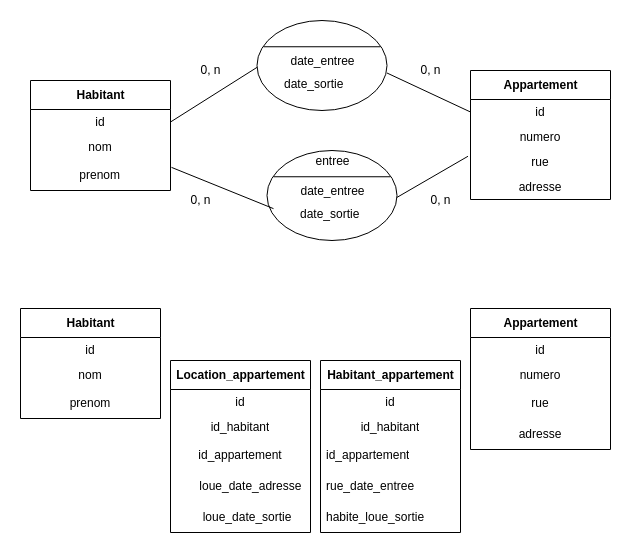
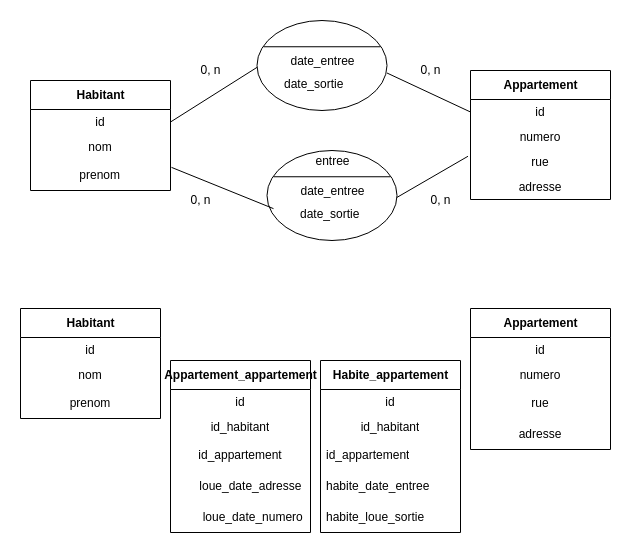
  <mxCell id="0" />
  <mxCell id="1" parent="0" />
  <mxCell id="2" value="Habitant" style="swimlane;fontStyle=1;align=center;verticalAlign=middle;childLayout=stackLayout;horizontal=1;startSize=29;horizontalStack=0;resizeParent=1;resizeParentMax=0;resizeLast=0;collapsible=0;marginBottom=0;html=1;" vertex="1" parent="1"><mxGeometry x="30" y="80" width="140" height="110" as="geometry" /></mxCell>
  <mxCell id="3" value="id" style="text;html=1;strokeColor=none;fillColor=none;align=center;verticalAlign=middle;spacingLeft=4;spacingRight=4;overflow=hidden;rotatable=0;points=[[0,0.5],[1,0.5]];portConstraint=eastwest;" vertex="1" parent="2"><mxGeometry y="29" width="140" height="25" as="geometry" /></mxCell>
  <mxCell id="4" value="nom" style="text;html=1;strokeColor=none;fillColor=none;align=center;verticalAlign=middle;spacingLeft=4;spacingRight=4;overflow=hidden;rotatable=0;points=[[0,0.5],[1,0.5]];portConstraint=eastwest;" vertex="1" parent="2"><mxGeometry y="54" width="140" height="25" as="geometry" /></mxCell>
  <mxCell id="5" value="&lt;div style=&quot;text-align: justify&quot;&gt;&amp;nbsp; &amp;nbsp; &amp;nbsp; &amp;nbsp; &amp;nbsp; &amp;nbsp; &amp;nbsp;prenom&lt;/div&gt;" style="text;html=1;strokeColor=none;fillColor=none;align=left;verticalAlign=middle;spacingLeft=4;spacingRight=4;overflow=hidden;rotatable=0;points=[[0,0.5],[1,0.5]];portConstraint=eastwest;" vertex="1" parent="2"><mxGeometry y="79" width="140" height="31" as="geometry" /></mxCell>
  <mxCell id="6" value="Appartement" style="swimlane;fontStyle=1;align=center;verticalAlign=middle;childLayout=stackLayout;horizontal=1;startSize=29;horizontalStack=0;resizeParent=1;resizeParentMax=0;resizeLast=0;collapsible=0;marginBottom=0;html=1;" vertex="1" parent="1"><mxGeometry x="470" y="70" width="140" height="129" as="geometry" /></mxCell>
  <mxCell id="7" value="id" style="text;html=1;strokeColor=none;fillColor=none;align=center;verticalAlign=middle;spacingLeft=4;spacingRight=4;overflow=hidden;rotatable=0;points=[[0,0.5],[1,0.5]];portConstraint=eastwest;" vertex="1" parent="6"><mxGeometry y="29" width="140" height="25" as="geometry" /></mxCell>
  <mxCell id="8" value="numero" style="text;html=1;strokeColor=none;fillColor=none;align=center;verticalAlign=middle;spacingLeft=4;spacingRight=4;overflow=hidden;rotatable=0;points=[[0,0.5],[1,0.5]];portConstraint=eastwest;" vertex="1" parent="6"><mxGeometry y="54" width="140" height="25" as="geometry" /></mxCell>
  <mxCell id="9" value="rue" style="text;html=1;strokeColor=none;fillColor=none;align=center;verticalAlign=middle;spacingLeft=4;spacingRight=4;overflow=hidden;rotatable=0;points=[[0,0.5],[1,0.5]];portConstraint=eastwest;" vertex="1" parent="6"><mxGeometry y="79" width="140" height="25" as="geometry" /></mxCell>
  <mxCell id="10" value="adresse" style="text;html=1;strokeColor=none;fillColor=none;align=center;verticalAlign=middle;spacingLeft=4;spacingRight=4;overflow=hidden;rotatable=0;points=[[0,0.5],[1,0.5]];portConstraint=eastwest;" vertex="1" parent="6"><mxGeometry y="104" width="140" height="25" as="geometry" /></mxCell>
  <mxCell id="11" value="0, n" style="text;html=1;resizable=0;autosize=1;align=center;verticalAlign=middle;points=[];fillColor=none;strokeColor=none;rounded=0;" vertex="1" parent="1"><mxGeometry x="180" y="190" width="40" height="20" as="geometry" /></mxCell>
  <mxCell id="12" value="0, n" style="text;html=1;resizable=0;autosize=1;align=center;verticalAlign=middle;points=[];fillColor=none;strokeColor=none;rounded=0;" vertex="1" parent="1"><mxGeometry x="420" y="190" width="40" height="20" as="geometry" /></mxCell>
  <mxCell id="13" value="Habitant" style="swimlane;fontStyle=1;align=center;verticalAlign=middle;childLayout=stackLayout;horizontal=1;startSize=29;horizontalStack=0;resizeParent=1;resizeParentMax=0;resizeLast=0;collapsible=0;marginBottom=0;html=1;" vertex="1" parent="1"><mxGeometry x="20" y="308" width="140" height="110" as="geometry" /></mxCell>
  <mxCell id="14" value="id" style="text;html=1;strokeColor=none;fillColor=none;align=center;verticalAlign=middle;spacingLeft=4;spacingRight=4;overflow=hidden;rotatable=0;points=[[0,0.5],[1,0.5]];portConstraint=eastwest;" vertex="1" parent="13"><mxGeometry y="29" width="140" height="25" as="geometry" /></mxCell>
  <mxCell id="15" value="nom" style="text;html=1;strokeColor=none;fillColor=none;align=center;verticalAlign=middle;spacingLeft=4;spacingRight=4;overflow=hidden;rotatable=0;points=[[0,0.5],[1,0.5]];portConstraint=eastwest;" vertex="1" parent="13"><mxGeometry y="54" width="140" height="25" as="geometry" /></mxCell>
  <mxCell id="16" value="&lt;div&gt;prenom&lt;/div&gt;" style="text;html=1;strokeColor=none;fillColor=none;align=center;verticalAlign=middle;spacingLeft=4;spacingRight=4;overflow=hidden;rotatable=0;points=[[0,0.5],[1,0.5]];portConstraint=eastwest;" vertex="1" parent="13"><mxGeometry y="79" width="140" height="31" as="geometry" /></mxCell>
- <mxCell id="17" value="Location_appartement" style="swimlane;fontStyle=1;align=center;verticalAlign=middle;childLayout=stackLayout;horizontal=1;startSize=29;horizontalStack=0;resizeParent=1;resizeParentMax=0;resizeLast=0;collapsible=0;marginBottom=0;html=1;" vertex="1" parent="1"><mxGeometry x="170" y="360" width="140" height="172" as="geometry" /></mxCell>
+ <mxCell id="17" value="Appartement_appartement" style="swimlane;fontStyle=1;align=center;verticalAlign=middle;childLayout=stackLayout;horizontal=1;startSize=29;horizontalStack=0;resizeParent=1;resizeParentMax=0;resizeLast=0;collapsible=0;marginBottom=0;html=1;" vertex="1" parent="1"><mxGeometry x="170" y="360" width="140" height="172" as="geometry" /></mxCell>
  <mxCell id="18" value="id" style="text;html=1;strokeColor=none;fillColor=none;align=center;verticalAlign=middle;spacingLeft=4;spacingRight=4;overflow=hidden;rotatable=0;points=[[0,0.5],[1,0.5]];portConstraint=eastwest;" vertex="1" parent="17"><mxGeometry y="29" width="140" height="25" as="geometry" /></mxCell>
  <mxCell id="19" value="id_habitant" style="text;html=1;strokeColor=none;fillColor=none;align=center;verticalAlign=middle;spacingLeft=4;spacingRight=4;overflow=hidden;rotatable=0;points=[[0,0.5],[1,0.5]];portConstraint=eastwest;" vertex="1" parent="17"><mxGeometry y="54" width="140" height="25" as="geometry" /></mxCell>
  <mxCell id="20" value="&lt;div&gt;id_appartement&lt;/div&gt;" style="text;html=1;strokeColor=none;fillColor=none;align=center;verticalAlign=middle;spacingLeft=4;spacingRight=4;overflow=hidden;rotatable=0;points=[[0,0.5],[1,0.5]];portConstraint=eastwest;" vertex="1" parent="17"><mxGeometry y="79" width="140" height="31" as="geometry" /></mxCell>
  <mxCell id="21" value="&lt;div&gt;&amp;nbsp; &amp;nbsp; &amp;nbsp; &amp;nbsp;loue_date_adresse&lt;/div&gt;" style="text;html=1;strokeColor=none;fillColor=none;align=left;verticalAlign=middle;spacingLeft=4;spacingRight=4;overflow=hidden;rotatable=0;points=[[0,0.5],[1,0.5]];portConstraint=eastwest;" vertex="1" parent="17"><mxGeometry y="110" width="140" height="31" as="geometry" /></mxCell>
- <mxCell id="22" value="&lt;div&gt;&amp;nbsp; &amp;nbsp; &amp;nbsp; &amp;nbsp; loue_date_sortie&lt;/div&gt;" style="text;html=1;strokeColor=none;fillColor=none;align=left;verticalAlign=middle;spacingLeft=4;spacingRight=4;overflow=hidden;rotatable=0;points=[[0,0.5],[1,0.5]];portConstraint=eastwest;" vertex="1" parent="17"><mxGeometry y="141" width="140" height="31" as="geometry" /></mxCell>
- <mxCell id="23" value="Habitant_appartement" style="swimlane;fontStyle=1;align=center;verticalAlign=middle;childLayout=stackLayout;horizontal=1;startSize=29;horizontalStack=0;resizeParent=1;resizeParentMax=0;resizeLast=0;collapsible=0;marginBottom=0;html=1;" vertex="1" parent="1"><mxGeometry x="320" y="360" width="140" height="172" as="geometry" /></mxCell>
+ <mxCell id="22" value="&lt;div&gt;&amp;nbsp; &amp;nbsp; &amp;nbsp; &amp;nbsp; loue_date_numero&lt;/div&gt;" style="text;html=1;strokeColor=none;fillColor=none;align=left;verticalAlign=middle;spacingLeft=4;spacingRight=4;overflow=hidden;rotatable=0;points=[[0,0.5],[1,0.5]];portConstraint=eastwest;" vertex="1" parent="17"><mxGeometry y="141" width="140" height="31" as="geometry" /></mxCell>
+ <mxCell id="23" value="Habite_appartement" style="swimlane;fontStyle=1;align=center;verticalAlign=middle;childLayout=stackLayout;horizontal=1;startSize=29;horizontalStack=0;resizeParent=1;resizeParentMax=0;resizeLast=0;collapsible=0;marginBottom=0;html=1;" vertex="1" parent="1"><mxGeometry x="320" y="360" width="140" height="172" as="geometry" /></mxCell>
  <mxCell id="24" value="id" style="text;html=1;strokeColor=none;fillColor=none;align=center;verticalAlign=middle;spacingLeft=4;spacingRight=4;overflow=hidden;rotatable=0;points=[[0,0.5],[1,0.5]];portConstraint=eastwest;" vertex="1" parent="23"><mxGeometry y="29" width="140" height="25" as="geometry" /></mxCell>
  <mxCell id="25" value="id_habitant" style="text;html=1;strokeColor=none;fillColor=none;align=center;verticalAlign=middle;spacingLeft=4;spacingRight=4;overflow=hidden;rotatable=0;points=[[0,0.5],[1,0.5]];portConstraint=eastwest;" vertex="1" parent="23"><mxGeometry y="54" width="140" height="25" as="geometry" /></mxCell>
  <mxCell id="26" value="&lt;div style=&quot;text-align: justify&quot;&gt;id_appartement&lt;/div&gt;" style="text;html=1;strokeColor=none;fillColor=none;align=left;verticalAlign=middle;spacingLeft=4;spacingRight=4;overflow=hidden;rotatable=0;points=[[0,0.5],[1,0.5]];portConstraint=eastwest;" vertex="1" parent="23"><mxGeometry y="79" width="140" height="31" as="geometry" /></mxCell>
- <mxCell id="27" value="&lt;div style=&quot;text-align: justify&quot;&gt;rue_date_entree&lt;/div&gt;" style="text;html=1;strokeColor=none;fillColor=none;align=left;verticalAlign=middle;spacingLeft=4;spacingRight=4;overflow=hidden;rotatable=0;points=[[0,0.5],[1,0.5]];portConstraint=eastwest;" vertex="1" parent="23"><mxGeometry y="110" width="140" height="31" as="geometry" /></mxCell>
+ <mxCell id="27" value="&lt;div style=&quot;text-align: justify&quot;&gt;habite_date_entree&lt;/div&gt;" style="text;html=1;strokeColor=none;fillColor=none;align=left;verticalAlign=middle;spacingLeft=4;spacingRight=4;overflow=hidden;rotatable=0;points=[[0,0.5],[1,0.5]];portConstraint=eastwest;" vertex="1" parent="23"><mxGeometry y="110" width="140" height="31" as="geometry" /></mxCell>
  <mxCell id="28" value="&lt;div style=&quot;text-align: justify&quot;&gt;habite_loue_sortie&lt;/div&gt;" style="text;html=1;strokeColor=none;fillColor=none;align=left;verticalAlign=middle;spacingLeft=4;spacingRight=4;overflow=hidden;rotatable=0;points=[[0,0.5],[1,0.5]];portConstraint=eastwest;" vertex="1" parent="23"><mxGeometry y="141" width="140" height="31" as="geometry" /></mxCell>
  <mxCell id="29" value="Appartement" style="swimlane;fontStyle=1;align=center;verticalAlign=middle;childLayout=stackLayout;horizontal=1;startSize=29;horizontalStack=0;resizeParent=1;resizeParentMax=0;resizeLast=0;collapsible=0;marginBottom=0;html=1;" vertex="1" parent="1"><mxGeometry x="470" y="308" width="140" height="141" as="geometry" /></mxCell>
  <mxCell id="30" value="id" style="text;html=1;strokeColor=none;fillColor=none;align=center;verticalAlign=middle;spacingLeft=4;spacingRight=4;overflow=hidden;rotatable=0;points=[[0,0.5],[1,0.5]];portConstraint=eastwest;" vertex="1" parent="29"><mxGeometry y="29" width="140" height="25" as="geometry" /></mxCell>
  <mxCell id="31" value="numero" style="text;html=1;strokeColor=none;fillColor=none;align=center;verticalAlign=middle;spacingLeft=4;spacingRight=4;overflow=hidden;rotatable=0;points=[[0,0.5],[1,0.5]];portConstraint=eastwest;" vertex="1" parent="29"><mxGeometry y="54" width="140" height="25" as="geometry" /></mxCell>
  <mxCell id="32" value="&lt;div&gt;rue&lt;/div&gt;" style="text;html=1;strokeColor=none;fillColor=none;align=center;verticalAlign=middle;spacingLeft=4;spacingRight=4;overflow=hidden;rotatable=0;points=[[0,0.5],[1,0.5]];portConstraint=eastwest;" vertex="1" parent="29"><mxGeometry y="79" width="140" height="31" as="geometry" /></mxCell>
  <mxCell id="33" value="&lt;div&gt;adresse&lt;/div&gt;" style="text;html=1;strokeColor=none;fillColor=none;align=center;verticalAlign=middle;spacingLeft=4;spacingRight=4;overflow=hidden;rotatable=0;points=[[0,0.5],[1,0.5]];portConstraint=eastwest;" vertex="1" parent="29"><mxGeometry y="110" width="140" height="31" as="geometry" /></mxCell>
  <mxCell id="34" value="" style="shape=ellipse;container=1;horizontal=1;horizontalStack=0;resizeParent=1;resizeParentMax=0;resizeLast=0;html=1;dashed=0;collapsible=0;" vertex="1" parent="1"><mxGeometry x="256.5" y="20" width="130" height="90" as="geometry" /></mxCell>
  <mxCell id="35" value="" style="line;strokeWidth=1;fillColor=none;rotatable=0;labelPosition=right;points=[];portConstraint=eastwest;dashed=0;resizeWidth=1;" vertex="1" parent="34"><mxGeometry x="6.5" y="22.5" width="117" height="7.5" as="geometry" /></mxCell>
  <mxCell id="36" value="date_entree" style="text;html=1;align=center;verticalAlign=middle;rotatable=0;" vertex="1" parent="34"><mxGeometry y="30" width="130" height="22.5" as="geometry" /></mxCell>
  <mxCell id="37" value="date_sortie" style="text;html=1;align=left;verticalAlign=middle;rotatable=0;spacingLeft=25;" vertex="1" parent="34"><mxGeometry y="52.5" width="130" height="22.5" as="geometry" /></mxCell>
  <mxCell id="38" style="edgeStyle=none;html=1;exitX=0;exitY=0.75;exitDx=0;exitDy=0;entryX=1;entryY=0.5;entryDx=0;entryDy=0;endArrow=none;endFill=0;" edge="1" parent="1" source="36" target="3"><mxGeometry relative="1" as="geometry" /></mxCell>
  <mxCell id="39" style="edgeStyle=none;html=1;exitX=1;exitY=1;exitDx=0;exitDy=0;entryX=0;entryY=0.5;entryDx=0;entryDy=0;endArrow=none;endFill=0;" edge="1" parent="1" source="36" target="7"><mxGeometry relative="1" as="geometry" /></mxCell>
  <mxCell id="40" value="" style="shape=ellipse;container=1;horizontal=1;horizontalStack=0;resizeParent=1;resizeParentMax=0;resizeLast=0;html=1;dashed=0;collapsible=0;" vertex="1" parent="1"><mxGeometry x="266.5" y="150" width="130" height="90" as="geometry" /></mxCell>
  <mxCell id="41" value="entree" style="html=1;strokeColor=none;fillColor=none;align=center;verticalAlign=middle;rotatable=0;" vertex="1" parent="40"><mxGeometry width="130" height="22.5" as="geometry" /></mxCell>
  <mxCell id="42" value="" style="line;strokeWidth=1;fillColor=none;rotatable=0;labelPosition=right;points=[];portConstraint=eastwest;dashed=0;resizeWidth=1;" vertex="1" parent="40"><mxGeometry x="6.5" y="22.5" width="117" height="7.5" as="geometry" /></mxCell>
  <mxCell id="43" value="date_entree" style="text;html=1;align=center;verticalAlign=middle;rotatable=0;" vertex="1" parent="40"><mxGeometry y="30" width="130" height="22.5" as="geometry" /></mxCell>
  <mxCell id="44" value="date_sortie" style="text;html=1;align=left;verticalAlign=middle;rotatable=0;spacingLeft=25;" vertex="1" parent="40"><mxGeometry x="6.5" y="52.5" width="130" height="22.5" as="geometry" /></mxCell>
  <mxCell id="45" style="html=1;exitX=0;exitY=0.25;exitDx=0;exitDy=0;entryX=1.007;entryY=0.254;entryDx=0;entryDy=0;entryPerimeter=0;endArrow=none;endFill=0;" edge="1" parent="1" source="44" target="5"><mxGeometry relative="1" as="geometry" /></mxCell>
  <mxCell id="46" style="edgeStyle=none;html=1;exitX=1;exitY=0.75;exitDx=0;exitDy=0;entryX=-0.018;entryY=0.271;entryDx=0;entryDy=0;entryPerimeter=0;endArrow=none;endFill=0;" edge="1" parent="1" source="43" target="9"><mxGeometry relative="1" as="geometry" /></mxCell>
  <mxCell id="47" value="0, n" style="text;html=1;resizable=0;autosize=1;align=center;verticalAlign=middle;points=[];fillColor=none;strokeColor=none;rounded=0;" vertex="1" parent="1"><mxGeometry x="190" y="60" width="40" height="20" as="geometry" /></mxCell>
  <mxCell id="48" value="0, n" style="text;html=1;resizable=0;autosize=1;align=center;verticalAlign=middle;points=[];fillColor=none;strokeColor=none;rounded=0;" vertex="1" parent="1"><mxGeometry x="410" y="60" width="40" height="20" as="geometry" /></mxCell>
